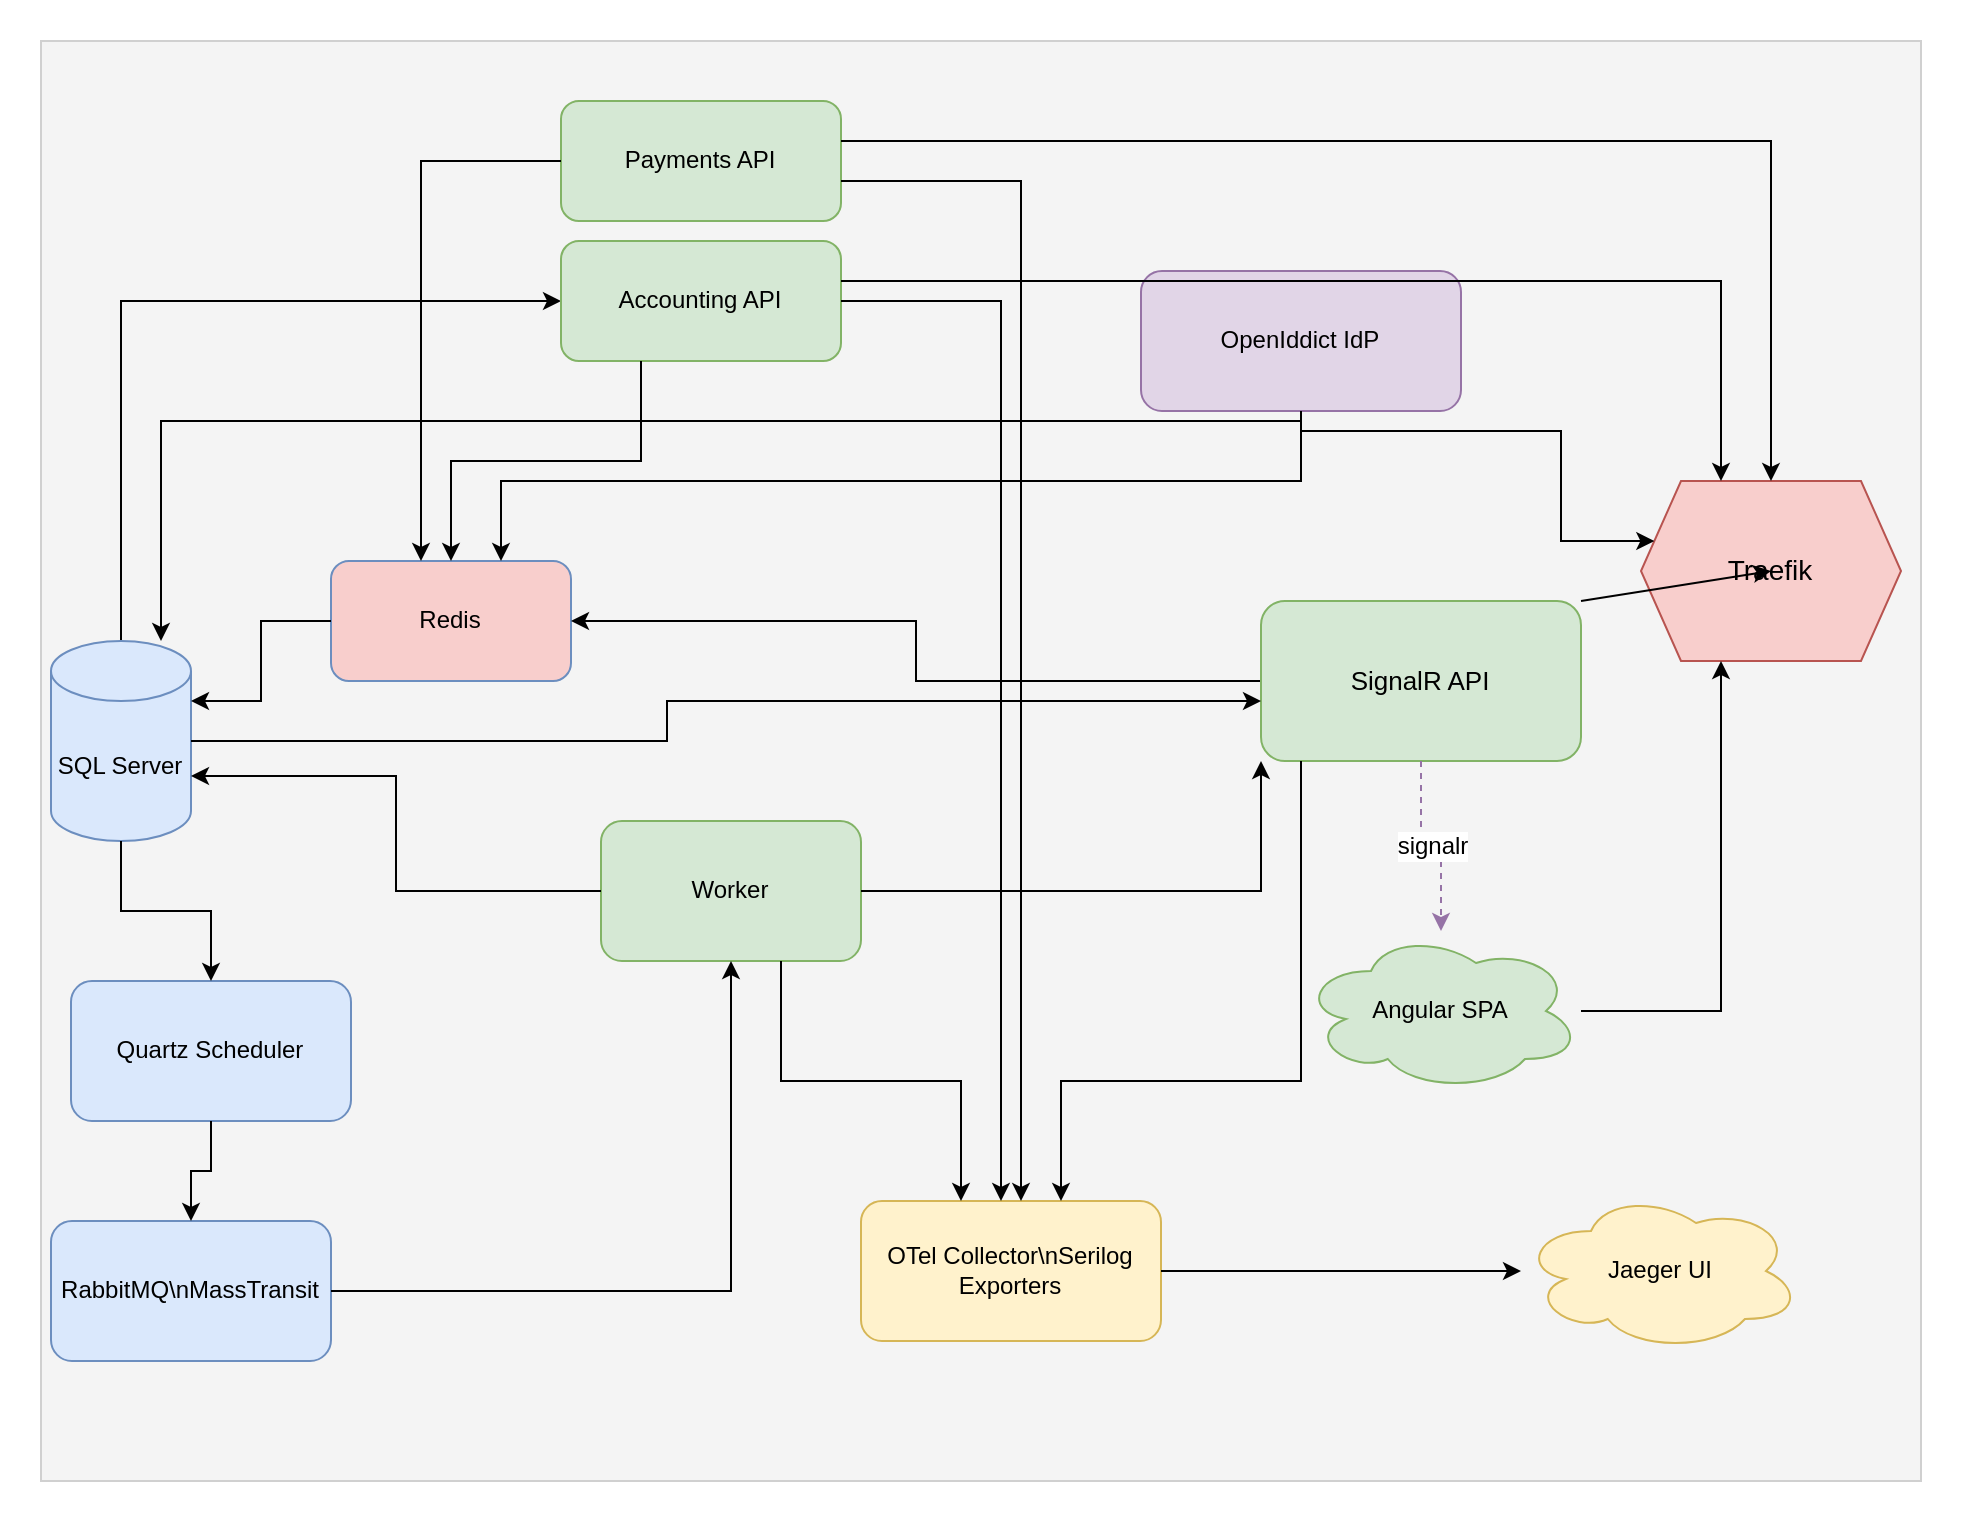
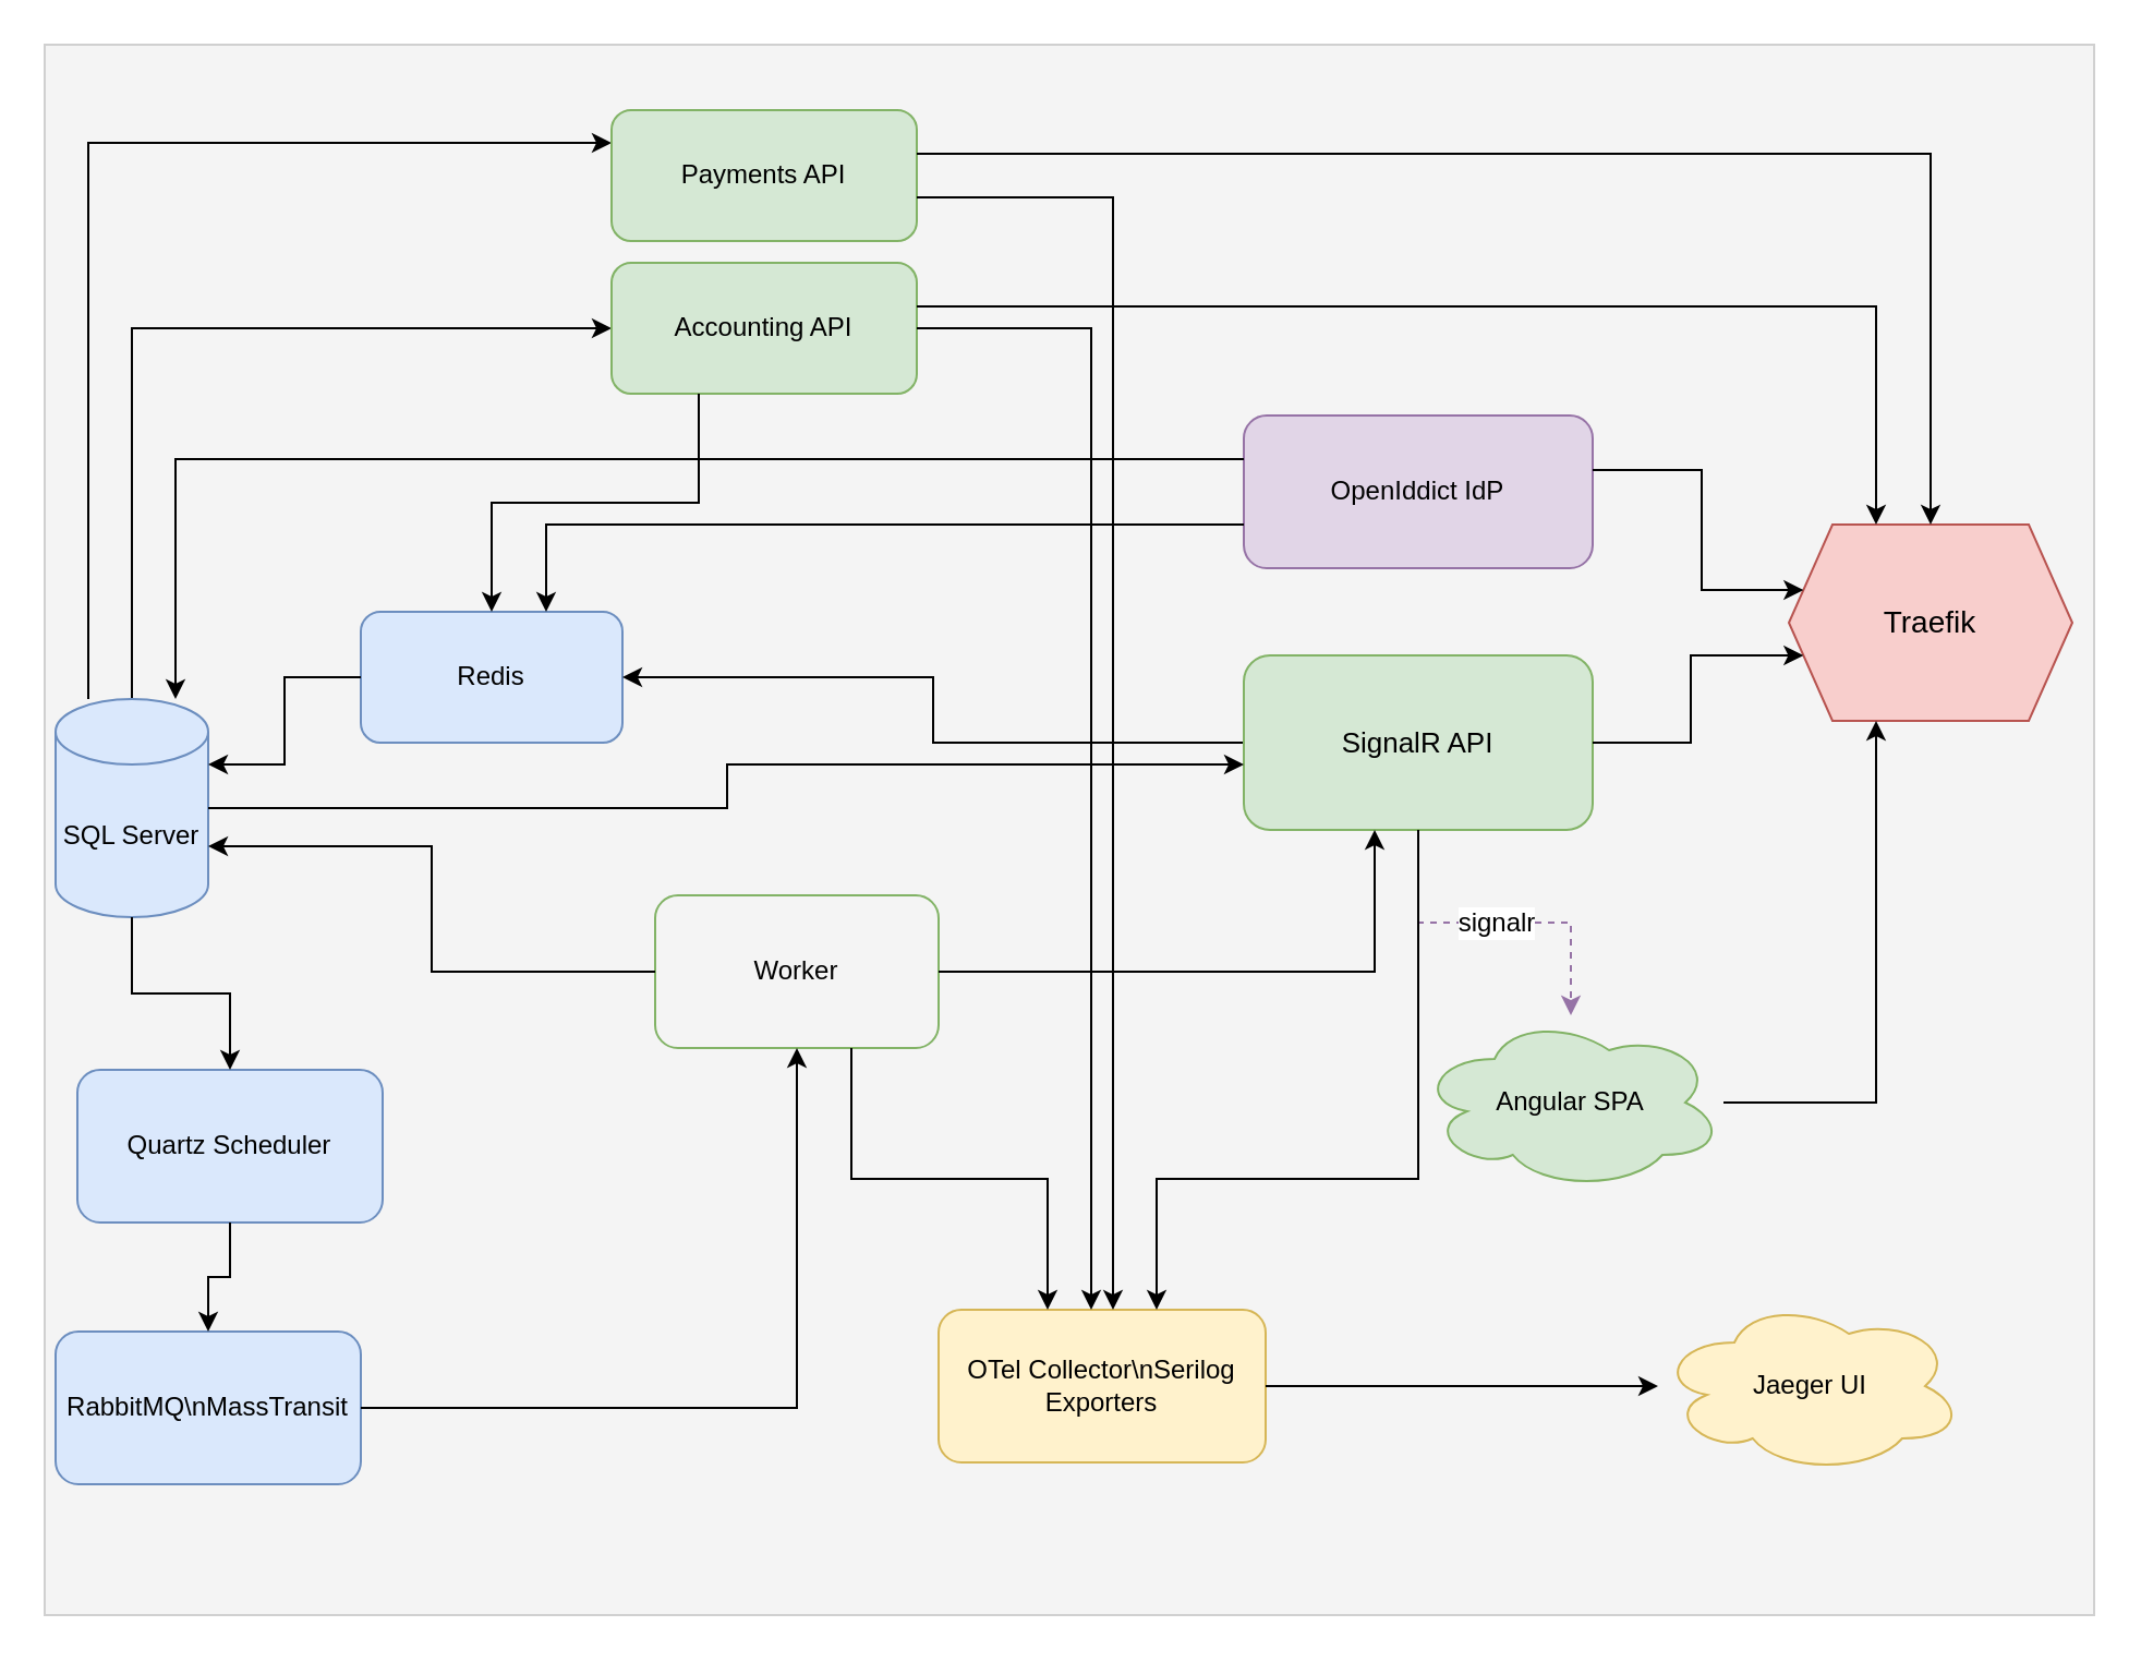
  <mxCell id="0" />
  <mxCell id="1" parent="0" />
  <mxCell id="2" value="" style="whiteSpace=wrap;html=1;rounded=0;fillColor=#f4f4f4;strokeColor=#d0d0d0;" parent="1" vertex="1"><mxGeometry x="20" y="20" width="940" height="720" as="geometry" /></mxCell>
- <mxCell id="3" value="Redis" style="rounded=1;whiteSpace=wrap;html=1;fillColor=#f8cecc;strokeColor=#6c8ebf;" parent="1" vertex="1"><mxGeometry x="165" y="280" width="120" height="60" as="geometry" /></mxCell>
+ <mxCell id="3" value="Redis" style="rounded=1;whiteSpace=wrap;html=1;fillColor=#dae8fc;strokeColor=#6c8ebf;" parent="1" vertex="1"><mxGeometry x="165" y="280" width="120" height="60" as="geometry" /></mxCell>
+ <mxCell id="4" style="edgeStyle=orthogonalEdgeStyle;rounded=0;orthogonalLoop=1;jettySize=auto;html=1;entryX=0;entryY=0.25;entryDx=0;entryDy=0;" edge="1" parent="1" source="6" target="15"><mxGeometry relative="1" as="geometry"><Array as="points"><mxPoint x="40" y="65" /></Array></mxGeometry></mxCell>
  <mxCell id="5" style="edgeStyle=orthogonalEdgeStyle;rounded=0;orthogonalLoop=1;jettySize=auto;html=1;entryX=0;entryY=0.5;entryDx=0;entryDy=0;" edge="1" parent="1" source="6" target="16"><mxGeometry relative="1" as="geometry"><Array as="points"><mxPoint x="60" y="150" /></Array></mxGeometry></mxCell>
  <mxCell id="6" value="SQL Server" style="shape=cylinder3;whiteSpace=wrap;html=1;boundedLbl=1;backgroundOutline=1;size=15;fillColor=#dae8fc;strokeColor=#6c8ebf;" parent="1" vertex="1"><mxGeometry x="25" y="320" width="70" height="100" as="geometry" /></mxCell>
  <mxCell id="7" value="RabbitMQ\nMassTransit" style="rounded=1;whiteSpace=wrap;html=1;fillColor=#dae8fc;strokeColor=#6c8ebf;" parent="1" vertex="1"><mxGeometry x="25" y="610" width="140" height="70" as="geometry" /></mxCell>
  <mxCell id="8" value="Quartz Scheduler" style="rounded=1;whiteSpace=wrap;html=1;fillColor=#dae8fc;strokeColor=#6c8ebf;" parent="1" vertex="1"><mxGeometry x="35" y="490" width="140" height="70" as="geometry" /></mxCell>
  <mxCell id="9" value="OTel Collector\nSerilog Exporters" style="rounded=1;whiteSpace=wrap;html=1;fillColor=#fff2cc;strokeColor=#d6b656;" parent="1" vertex="1"><mxGeometry x="430" y="600" width="150" height="70" as="geometry" /></mxCell>
  <mxCell id="10" value="Jaeger UI" style="ellipse;shape=cloud;whiteSpace=wrap;html=1;fillColor=#fff2cc;strokeColor=#d6b656;" parent="1" vertex="1"><mxGeometry x="760" y="595" width="140" height="80" as="geometry" /></mxCell>
  <mxCell id="11" style="edgeStyle=orthogonalEdgeStyle;rounded=0;orthogonalLoop=1;jettySize=auto;html=1;entryX=1;entryY=0.5;entryDx=0;entryDy=0;" edge="1" parent="1" source="12" target="3"><mxGeometry relative="1" as="geometry" /></mxCell>
- <mxCell id="12" value="SignalR API" style="rounded=1;whiteSpace=wrap;html=1;fillColor=#d5e8d4;strokeColor=#82b366;fontSize=13;" parent="1" vertex="1"><mxGeometry x="630" y="300" width="160" height="80" as="geometry" /></mxCell>
- <mxCell id="13" value="Worker" style="rounded=1;whiteSpace=wrap;html=1;fillColor=#d5e8d4;strokeColor=#82b366;" parent="1" vertex="1"><mxGeometry x="300" y="410" width="130" height="70" as="geometry" /></mxCell>
- <mxCell id="14" value="OpenIddict IdP" style="rounded=1;whiteSpace=wrap;html=1;fillColor=#e1d5e7;strokeColor=#9673a6;" parent="1" vertex="1"><mxGeometry x="570" y="135" width="160" height="70" as="geometry" /></mxCell>
+ <mxCell id="12" value="SignalR API" style="rounded=1;whiteSpace=wrap;html=1;fillColor=#d5e8d4;strokeColor=#82b366;fontSize=13;" parent="1" vertex="1"><mxGeometry x="570" y="300" width="160" height="80" as="geometry" /></mxCell>
+ <mxCell id="13" value="Worker" style="rounded=1;whiteSpace=wrap;html=1;fillColor=#f4f4f4;strokeColor=#82b366;" parent="1" vertex="1"><mxGeometry x="300" y="410" width="130" height="70" as="geometry" /></mxCell>
+ <mxCell id="14" value="OpenIddict IdP" style="rounded=1;whiteSpace=wrap;html=1;fillColor=#e1d5e7;strokeColor=#9673a6;" parent="1" vertex="1"><mxGeometry x="570" y="190" width="160" height="70" as="geometry" /></mxCell>
  <mxCell id="15" value="Payments API" style="rounded=1;whiteSpace=wrap;html=1;fillColor=#d5e8d4;strokeColor=#82b366;" parent="1" vertex="1"><mxGeometry x="280" y="50" width="140" height="60" as="geometry" /></mxCell>
  <mxCell id="16" value="Accounting API" style="rounded=1;whiteSpace=wrap;html=1;fillColor=#d5e8d4;strokeColor=#82b366;" parent="1" vertex="1"><mxGeometry x="280" y="120" width="140" height="60" as="geometry" /></mxCell>
  <mxCell id="17" value="Angular SPA" style="ellipse;shape=cloud;whiteSpace=wrap;html=1;fillColor=#d5e8d4;strokeColor=#82b366;" parent="1" vertex="1"><mxGeometry x="650" y="465" width="140" height="80" as="geometry" /></mxCell>
  <mxCell id="18" value="Traefik" style="shape=hexagon;perimeter=hexagonPerimeter2;whiteSpace=wrap;html=1;fixedSize=1;fillColor=#f8cecc;strokeColor=#b85450;fontSize=14;" parent="1" vertex="1"><mxGeometry x="820" y="240" width="130" height="90" as="geometry" /></mxCell>
  <mxCell id="19" style="edgeStyle=orthogonalEdgeStyle;rounded=0;jettySize=auto;html=1;" parent="1" source="3" target="6" edge="1"><mxGeometry relative="1" as="geometry"><Array as="points"><mxPoint x="130" y="310" /><mxPoint x="130" y="350" /></Array></mxGeometry></mxCell>
  <mxCell id="20" style="edgeStyle=orthogonalEdgeStyle;rounded=0;jettySize=auto;html=1;" parent="1" source="6" target="8" edge="1"><mxGeometry relative="1" as="geometry" /></mxCell>
  <mxCell id="21" style="edgeStyle=orthogonalEdgeStyle;rounded=0;jettySize=auto;html=1;" parent="1" source="8" target="7" edge="1"><mxGeometry relative="1" as="geometry" /></mxCell>
  <mxCell id="22" style="edgeStyle=orthogonalEdgeStyle;rounded=0;jettySize=auto;html=1;" parent="1" source="7" target="13" edge="1"><mxGeometry relative="1" as="geometry" /></mxCell>
  <mxCell id="23" style="edgeStyle=orthogonalEdgeStyle;rounded=0;jettySize=auto;html=1;" parent="1" source="13" target="12" edge="1"><mxGeometry relative="1" as="geometry"><Array as="points"><mxPoint x="630" y="445" /></Array></mxGeometry></mxCell>
  <mxCell id="24" value="signalr" style="edgeStyle=orthogonalEdgeStyle;rounded=0;jettySize=auto;html=1;dashed=1;strokeColor=#9673a6;fontSize=12;" parent="1" source="12" target="17" edge="1"><mxGeometry relative="1" as="geometry"><mxPoint x="620" y="190" as="targetPoint" /></mxGeometry></mxCell>
- <mxCell id="25" style="edgeStyle=orthogonalEdgeStyle;rounded=0;jettySize=auto;html=1;" parent="1" source="15" target="3" edge="1"><mxGeometry relative="1" as="geometry"><Array as="points"><mxPoint x="210" y="80" /></Array></mxGeometry></mxCell>
  <mxCell id="26" style="edgeStyle=orthogonalEdgeStyle;rounded=0;jettySize=auto;html=1;" parent="1" source="16" target="3" edge="1"><mxGeometry relative="1" as="geometry"><Array as="points"><mxPoint x="320" y="230" /><mxPoint x="225" y="230" /></Array></mxGeometry></mxCell>
  <mxCell id="27" style="edgeStyle=orthogonalEdgeStyle;rounded=0;jettySize=auto;html=1;" parent="1" source="14" target="6" edge="1"><mxGeometry relative="1" as="geometry"><Array as="points"><mxPoint x="80" y="210" /></Array></mxGeometry></mxCell>
  <mxCell id="28" style="edgeStyle=orthogonalEdgeStyle;rounded=0;jettySize=auto;html=1;" parent="1" source="14" target="3" edge="1"><mxGeometry relative="1" as="geometry"><Array as="points"><mxPoint x="250" y="240" /></Array></mxGeometry></mxCell>
  <mxCell id="29" style="edgeStyle=orthogonalEdgeStyle;rounded=0;jettySize=auto;html=1;" parent="1" source="15" target="9" edge="1"><mxGeometry relative="1" as="geometry"><Array as="points"><mxPoint x="510" y="90" /></Array></mxGeometry></mxCell>
  <mxCell id="30" style="edgeStyle=orthogonalEdgeStyle;rounded=0;jettySize=auto;html=1;" parent="1" source="16" target="9" edge="1"><mxGeometry relative="1" as="geometry"><Array as="points"><mxPoint x="500" y="150" /></Array></mxGeometry></mxCell>
  <mxCell id="31" style="edgeStyle=orthogonalEdgeStyle;rounded=0;jettySize=auto;html=1;" parent="1" source="12" target="9" edge="1"><mxGeometry relative="1" as="geometry"><Array as="points"><mxPoint x="650" y="540" /><mxPoint x="530" y="540" /></Array></mxGeometry></mxCell>
  <mxCell id="32" style="edgeStyle=orthogonalEdgeStyle;rounded=0;jettySize=auto;html=1;" parent="1" source="13" target="9" edge="1"><mxGeometry relative="1" as="geometry"><Array as="points"><mxPoint x="390" y="540" /><mxPoint x="480" y="540" /></Array></mxGeometry></mxCell>
  <mxCell id="33" style="edgeStyle=orthogonalEdgeStyle;rounded=0;jettySize=auto;html=1;" parent="1" source="9" target="10" edge="1"><mxGeometry relative="1" as="geometry" /></mxCell>
  <mxCell id="34" style="edgeStyle=orthogonalEdgeStyle;rounded=0;jettySize=auto;html=1;" parent="1" source="17" target="18" edge="1"><mxGeometry relative="1" as="geometry"><Array as="points"><mxPoint x="860" y="505" /></Array></mxGeometry></mxCell>
  <mxCell id="35" style="edgeStyle=orthogonalEdgeStyle;rounded=0;jettySize=auto;html=1;" parent="1" source="14" target="18" edge="1"><mxGeometry relative="1" as="geometry"><Array as="points"><mxPoint x="780" y="215" /><mxPoint x="780" y="270" /></Array></mxGeometry></mxCell>
  <mxCell id="36" style="edgeStyle=orthogonalEdgeStyle;rounded=0;jettySize=auto;html=1;" parent="1" source="15" target="18" edge="1"><mxGeometry relative="1" as="geometry"><Array as="points"><mxPoint x="885" y="70" /></Array></mxGeometry></mxCell>
  <mxCell id="37" style="edgeStyle=orthogonalEdgeStyle;rounded=0;jettySize=auto;html=1;" parent="1" source="16" target="18" edge="1"><mxGeometry relative="1" as="geometry"><Array as="points"><mxPoint x="860" y="140" /></Array></mxGeometry></mxCell>
  <mxCell id="38" style="edgeStyle=orthogonalEdgeStyle;rounded=0;jettySize=auto;html=1;" parent="1" source="12" target="18" edge="1"><mxGeometry relative="1" as="geometry"><Array as="points"><mxPoint x="775" y="340" /><mxPoint x="775" y="300" /></Array></mxGeometry></mxCell>
  <mxCell id="39" style="edgeStyle=orthogonalEdgeStyle;rounded=0;orthogonalLoop=1;jettySize=auto;html=1;entryX=1;entryY=0;entryDx=0;entryDy=67.5;entryPerimeter=0;" edge="1" parent="1" source="13" target="6"><mxGeometry relative="1" as="geometry" /></mxCell>
  <mxCell id="40" style="edgeStyle=orthogonalEdgeStyle;rounded=0;orthogonalLoop=1;jettySize=auto;html=1;" edge="1" parent="1" source="6" target="12"><mxGeometry relative="1" as="geometry"><Array as="points"><mxPoint x="333" y="370" /><mxPoint x="333" y="350" /></Array></mxGeometry></mxCell>
